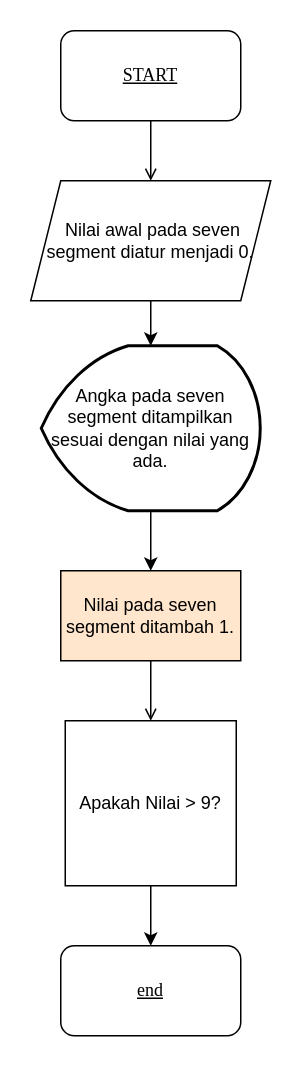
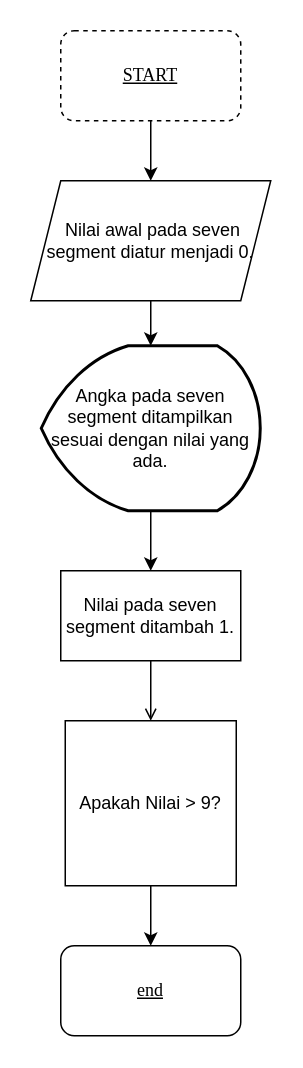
  <mxCell id="0" />
  <mxCell id="1" parent="0" />
- <mxCell id="2" value="START" style="rounded=1;whiteSpace=wrap;html=1;fontStyle=4;fontFamily=Verdana;" parent="1" vertex="1"><mxGeometry x="40" y="20" width="120" height="60" as="geometry" /></mxCell>
+ <mxCell id="2" value="START" style="rounded=1;whiteSpace=wrap;html=1;fontStyle=4;fontFamily=Verdana;dashed=1;" parent="1" vertex="1"><mxGeometry x="40" y="20" width="120" height="60" as="geometry" /></mxCell>
  <mxCell id="3" value="&amp;nbsp;Nilai awal pada seven segment diatur menjadi 0." style="shape=parallelogram;perimeter=parallelogramPerimeter;whiteSpace=wrap;html=1;fixedSize=1;" parent="1" vertex="1"><mxGeometry x="20" y="120" width="160" height="80" as="geometry" /></mxCell>
- <mxCell id="4" value="" style="endArrow=open;html=1;rounded=0;entryX=0.5;entryY=0;entryDx=0;entryDy=0;entryPerimeter=0;" parent="1" source="2" target="3" edge="1"><mxGeometry width="50" height="50" relative="1" as="geometry"><mxPoint x="112" y="140" as="sourcePoint" /><mxPoint x="109" y="180" as="targetPoint" /></mxGeometry></mxCell>
+ <mxCell id="4" value="" style="endArrow=classic;html=1;rounded=0;entryX=0.5;entryY=0;entryDx=0;entryDy=0;entryPerimeter=0;" parent="1" source="2" target="3" edge="1"><mxGeometry width="50" height="50" relative="1" as="geometry"><mxPoint x="112" y="140" as="sourcePoint" /><mxPoint x="109" y="180" as="targetPoint" /></mxGeometry></mxCell>
  <mxCell id="5" value="Apakah Nilai &amp;gt; 9?" style="whiteSpace=wrap;html=1;rounded=0;" parent="1" vertex="1"><mxGeometry x="43" y="480" width="114" height="110" as="geometry" /></mxCell>
  <mxCell id="6" value="" style="endArrow=classic;html=1;rounded=0;exitX=0.5;exitY=1;exitDx=0;exitDy=0;entryX=0.5;entryY=0;entryDx=0;entryDy=0;" parent="1" source="5" target="10" edge="1"><mxGeometry width="50" height="50" relative="1" as="geometry"><mxPoint x="203" y="710" as="sourcePoint" /><mxPoint x="103" y="630" as="targetPoint" /></mxGeometry></mxCell>
  <mxCell id="7" value="" style="endArrow=classic;html=1;rounded=0;exitX=0.5;exitY=1;exitDx=0;exitDy=0;entryX=0.5;entryY=0;entryDx=0;entryDy=0;" edge="1" parent="1" source="3"><mxGeometry width="50" height="50" relative="1" as="geometry"><mxPoint x="102" y="360" as="sourcePoint" /><mxPoint x="100" y="230" as="targetPoint" /></mxGeometry></mxCell>
  <mxCell id="8" style="edgeStyle=orthogonalEdgeStyle;rounded=0;orthogonalLoop=1;jettySize=auto;html=1;entryX=0.5;entryY=0;entryDx=0;entryDy=0;endArrow=open;" edge="1" parent="1" source="9" target="5"><mxGeometry relative="1" as="geometry" /></mxCell>
- <mxCell id="9" value="Nilai pada seven segment ditambah 1." style="rounded=0;whiteSpace=wrap;html=1;fillColor=#ffe6cc;" vertex="1" parent="1"><mxGeometry x="40" y="380" width="120" height="60" as="geometry" /></mxCell>
+ <mxCell id="9" value="Nilai pada seven segment ditambah 1." style="rounded=0;whiteSpace=wrap;html=1;" vertex="1" parent="1"><mxGeometry x="40" y="380" width="120" height="60" as="geometry" /></mxCell>
  <mxCell id="10" value="end" style="rounded=1;whiteSpace=wrap;html=1;fontStyle=4;fontFamily=Verdana;" vertex="1" parent="1"><mxGeometry x="40" y="630" width="120" height="60" as="geometry" /></mxCell>
  <mxCell id="11" value="Angka pada seven segment ditampilkan sesuai dengan nilai yang ada." style="strokeWidth=2;html=1;shape=mxgraph.flowchart.display;whiteSpace=wrap;" vertex="1" parent="1"><mxGeometry x="27" y="230" width="146" height="110" as="geometry" /></mxCell>
  <mxCell id="12" value="" style="endArrow=classic;html=1;rounded=0;exitX=0.5;exitY=1;exitDx=0;exitDy=0;exitPerimeter=0;" edge="1" parent="1" source="11" target="9"><mxGeometry width="50" height="50" relative="1" as="geometry"><mxPoint x="72" y="420" as="sourcePoint" /><mxPoint x="122" y="370" as="targetPoint" /></mxGeometry></mxCell>
